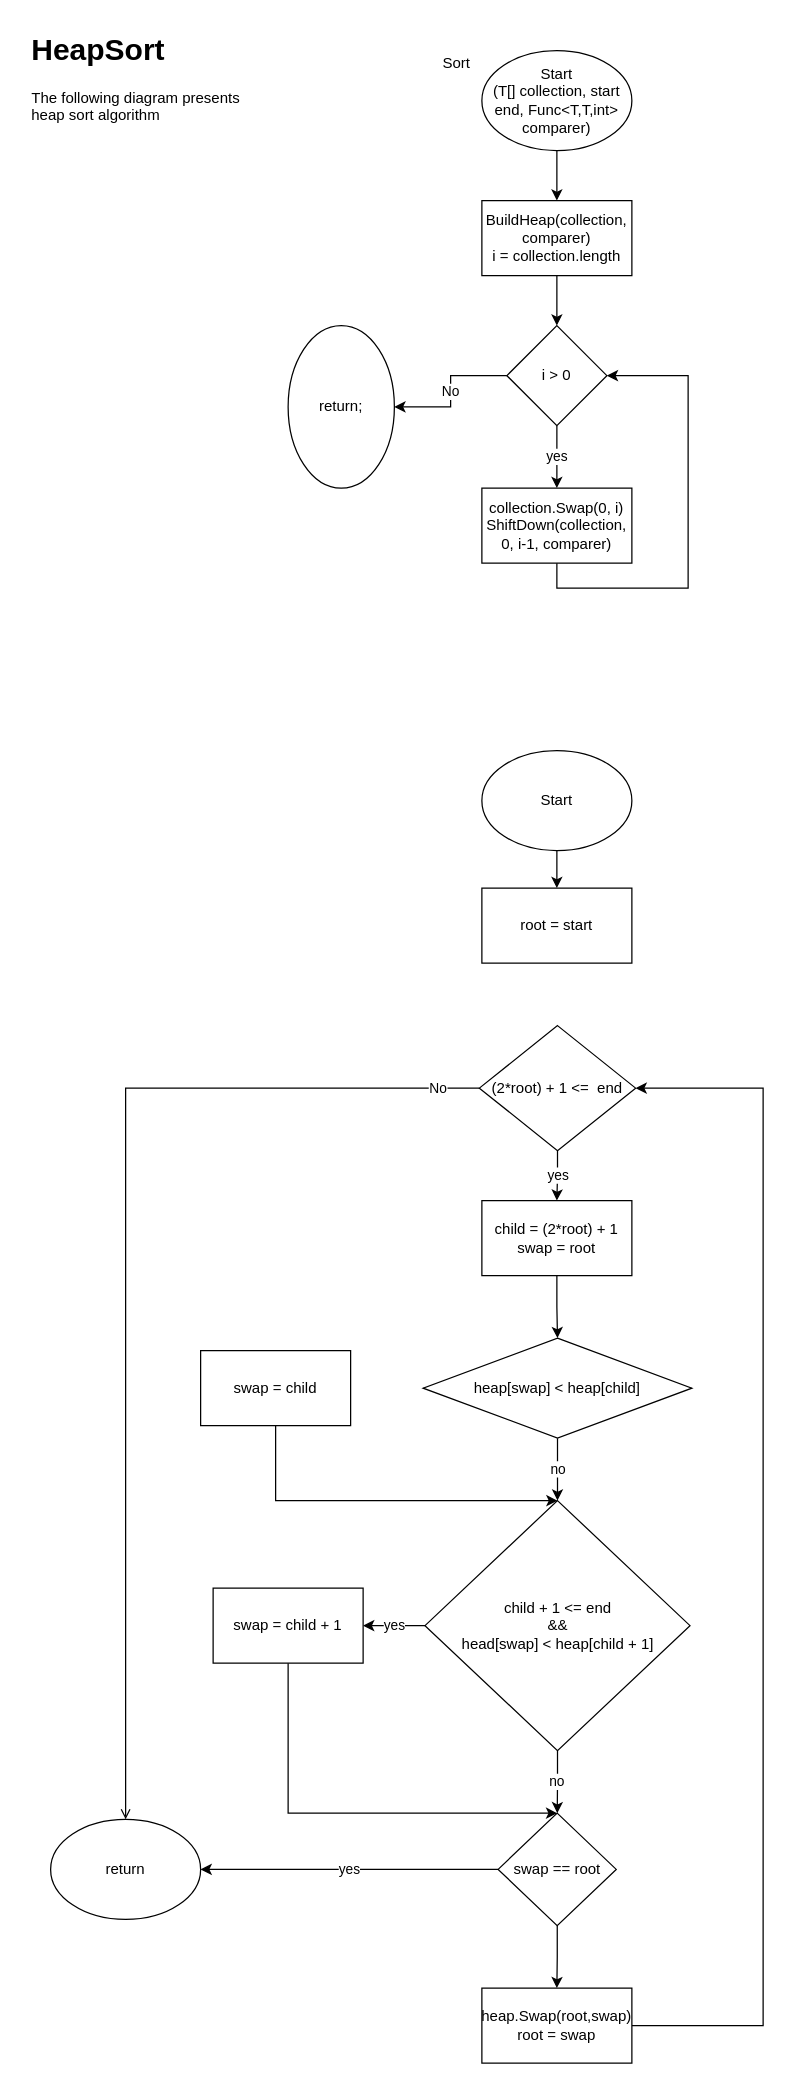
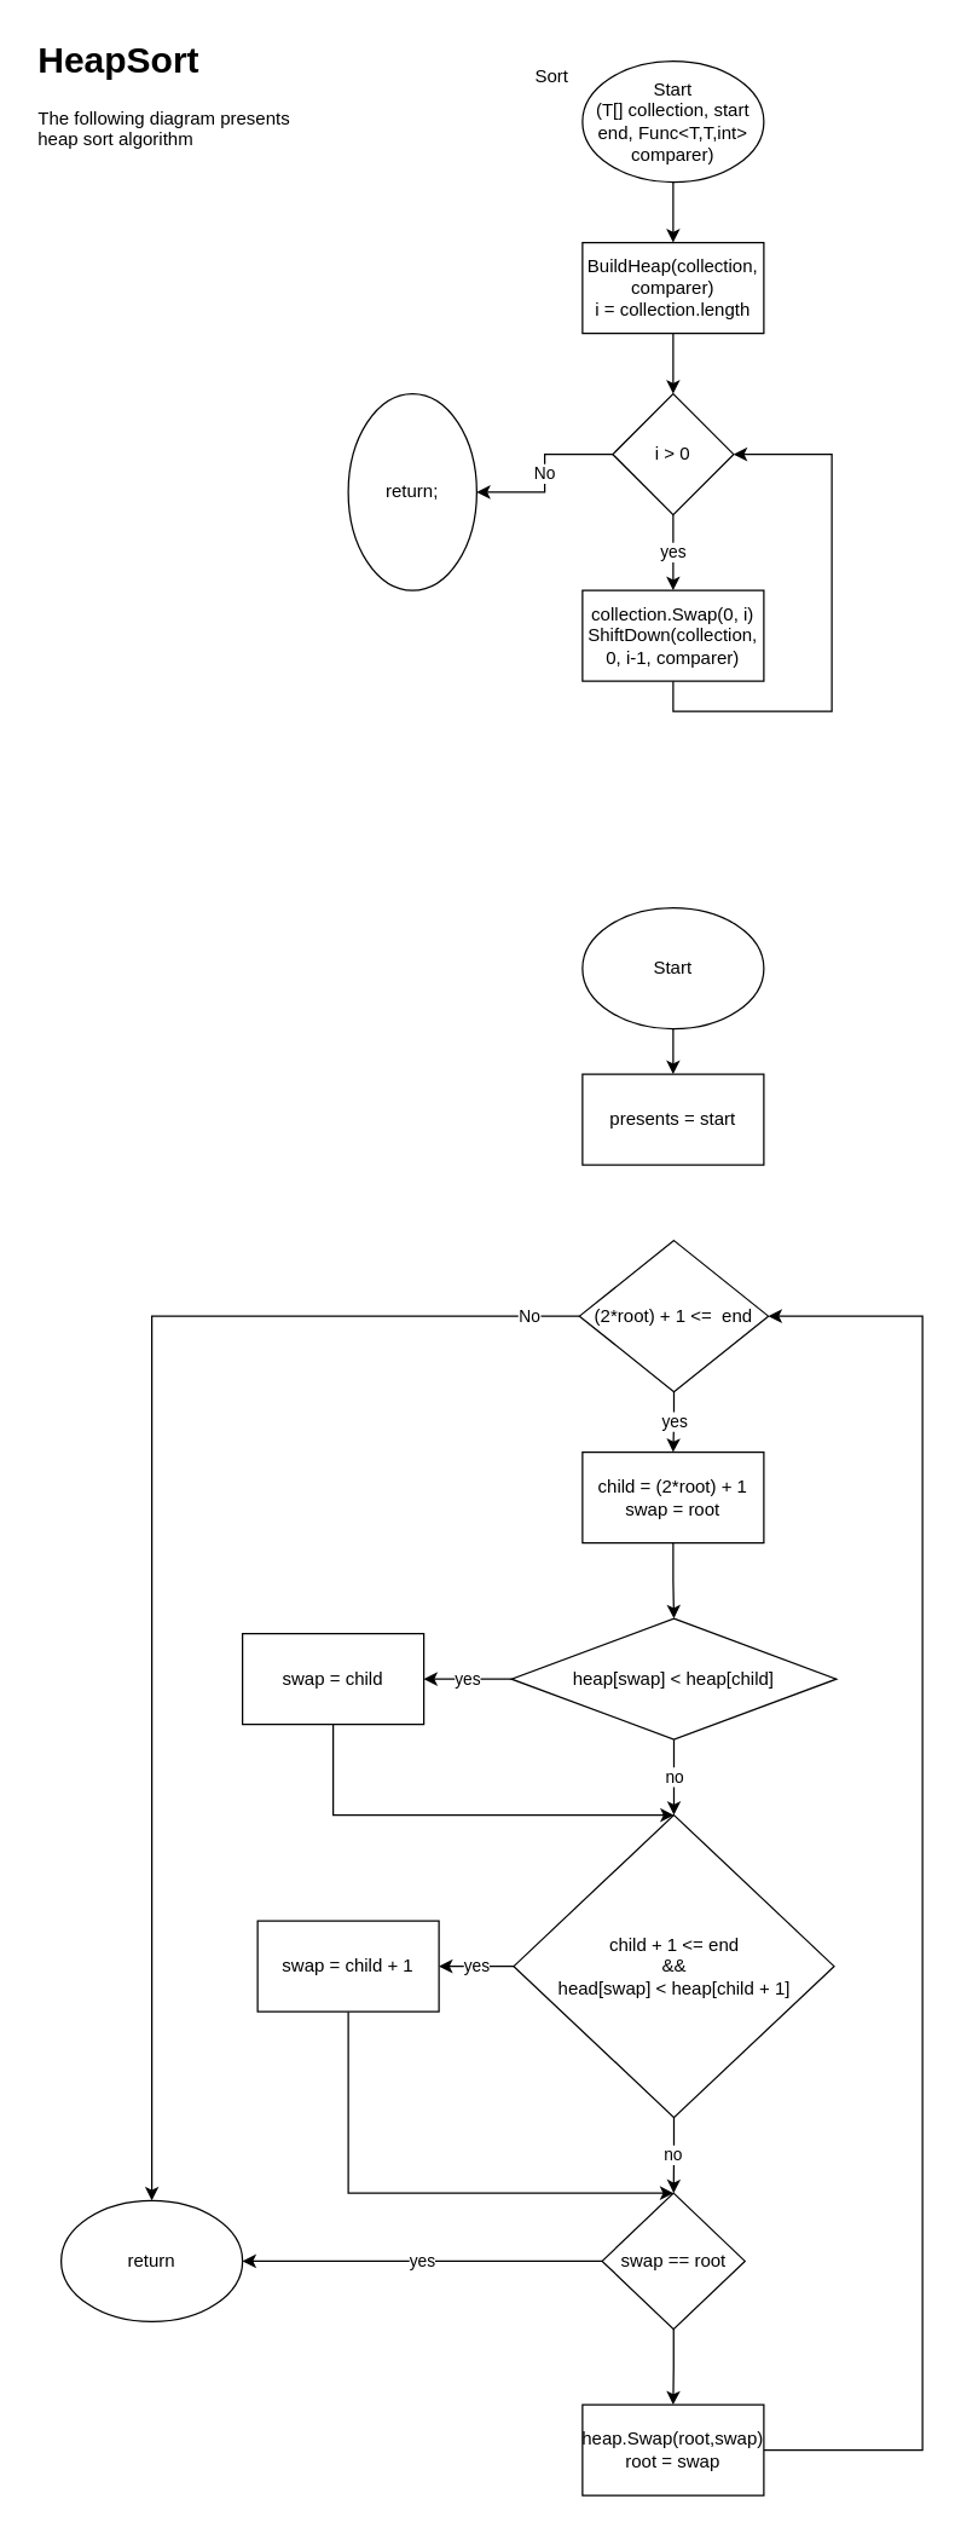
  <mxCell id="0" />
  <mxCell id="1" parent="0" />
  <mxCell id="2" value="&lt;h1&gt;HeapSort&lt;br&gt;&lt;/h1&gt;&lt;p&gt;The following diagram presents heap sort algorithm&lt;br&gt;&lt;/p&gt;" style="text;html=1;strokeColor=none;fillColor=none;spacing=5;spacingTop=-20;whiteSpace=wrap;overflow=hidden;rounded=0;" vertex="1" parent="1"><mxGeometry y="20" width="190" height="120" as="geometry" x="20" /></mxCell>
  <mxCell id="3" value="" style="edgeStyle=orthogonalEdgeStyle;rounded=0;orthogonalLoop=1;jettySize=auto;html=1;" edge="1" parent="1" source="4" target="7"><mxGeometry relative="1" as="geometry" /></mxCell>
  <mxCell id="4" value="&lt;div&gt;Start&lt;/div&gt;&lt;div&gt;(T[] collection, start end, Func&amp;lt;T,T,int&amp;gt; comparer)&lt;br&gt;&lt;/div&gt;" style="ellipse;whiteSpace=wrap;html=1;" vertex="1" parent="1"><mxGeometry x="385" y="40" width="120" height="80" as="geometry" /></mxCell>
  <mxCell id="5" value="Sort" style="text;html=1;strokeColor=none;fillColor=none;align=center;verticalAlign=middle;whiteSpace=wrap;rounded=0;" vertex="1" parent="1"><mxGeometry x="345" y="40" width="40" height="20" as="geometry" /></mxCell>
  <mxCell id="6" value="" style="edgeStyle=orthogonalEdgeStyle;rounded=0;orthogonalLoop=1;jettySize=auto;html=1;" edge="1" parent="1" source="7" target="10"><mxGeometry relative="1" as="geometry" /></mxCell>
  <mxCell id="7" value="&lt;div&gt;BuildHeap(collection, comparer)&lt;/div&gt;&lt;div&gt;i = collection.length&lt;br&gt;&lt;/div&gt;" style="rounded=0;whiteSpace=wrap;html=1;" vertex="1" parent="1"><mxGeometry x="385" y="160" width="120" height="60" as="geometry" /></mxCell>
  <mxCell id="8" value="yes" style="edgeStyle=orthogonalEdgeStyle;rounded=0;orthogonalLoop=1;jettySize=auto;html=1;" edge="1" parent="1" source="10" target="12"><mxGeometry relative="1" as="geometry" /></mxCell>
  <mxCell id="9" value="No" style="edgeStyle=orthogonalEdgeStyle;rounded=0;orthogonalLoop=1;jettySize=auto;html=1;" edge="1" parent="1" source="10" target="13"><mxGeometry relative="1" as="geometry" /></mxCell>
  <mxCell id="10" value="i &amp;gt; 0" style="rhombus;whiteSpace=wrap;html=1;" vertex="1" parent="1"><mxGeometry x="405" y="260" width="80" height="80" as="geometry" /></mxCell>
  <mxCell id="11" style="edgeStyle=orthogonalEdgeStyle;rounded=0;orthogonalLoop=1;jettySize=auto;html=1;exitX=0.5;exitY=1;exitDx=0;exitDy=0;entryX=1;entryY=0.5;entryDx=0;entryDy=0;" edge="1" parent="1" source="12" target="10"><mxGeometry relative="1" as="geometry"><Array as="points"><mxPoint x="445" y="470" /><mxPoint x="550" y="470" /><mxPoint x="550" y="300" /></Array></mxGeometry></mxCell>
  <mxCell id="12" value="&lt;div&gt;collection.Swap(0, i)&lt;/div&gt;ShiftDown(collection, 0, i-1, comparer)" style="rounded=0;whiteSpace=wrap;html=1;" vertex="1" parent="1"><mxGeometry x="385" y="390" width="120" height="60" as="geometry" /></mxCell>
  <mxCell id="13" value="return;" style="ellipse;whiteSpace=wrap;html=1;" vertex="1" parent="1"><mxGeometry x="230" y="260" width="85" height="130" as="geometry" /></mxCell>
  <mxCell id="14" value="" style="edgeStyle=orthogonalEdgeStyle;rounded=0;orthogonalLoop=1;jettySize=auto;html=1;" edge="1" parent="1" source="15" target="16"><mxGeometry relative="1" as="geometry" /></mxCell>
  <mxCell id="15" value="Start" style="ellipse;whiteSpace=wrap;html=1;" vertex="1" parent="1"><mxGeometry x="385" y="600" width="120" height="80" as="geometry" /></mxCell>
- <mxCell id="16" value="root = start" style="rounded=0;whiteSpace=wrap;html=1;" vertex="1" parent="1"><mxGeometry x="385" y="710" width="120" height="60" as="geometry" /></mxCell>
+ <mxCell id="16" value="presents = start" style="rounded=0;whiteSpace=wrap;html=1;" vertex="1" parent="1"><mxGeometry x="385" y="710" width="120" height="60" as="geometry" /></mxCell>
  <mxCell id="17" value="yes" style="edgeStyle=orthogonalEdgeStyle;rounded=0;orthogonalLoop=1;jettySize=auto;html=1;" edge="1" parent="1" source="19" target="22"><mxGeometry relative="1" as="geometry" /></mxCell>
- <mxCell id="18" value="No" style="edgeStyle=orthogonalEdgeStyle;rounded=0;orthogonalLoop=1;jettySize=auto;html=1;exitX=0;exitY=0.5;exitDx=0;exitDy=0;entryX=0.5;entryY=0;entryDx=0;entryDy=0;endArrow=open;" edge="1" parent="1" source="19" target="36"><mxGeometry x="-0.924" relative="1" as="geometry"><mxPoint as="offset" /></mxGeometry></mxCell>
+ <mxCell id="18" value="No" style="edgeStyle=orthogonalEdgeStyle;rounded=0;orthogonalLoop=1;jettySize=auto;html=1;exitX=0;exitY=0.5;exitDx=0;exitDy=0;entryX=0.5;entryY=0;entryDx=0;entryDy=0;" edge="1" parent="1" source="19" target="36"><mxGeometry x="-0.924" relative="1" as="geometry"><mxPoint as="offset" /></mxGeometry></mxCell>
  <mxCell id="19" value="(2*root) + 1 &amp;lt;=&amp;nbsp; end" style="rhombus;whiteSpace=wrap;html=1;" vertex="1" parent="1"><mxGeometry x="383" y="820" width="125" height="100" as="geometry" /></mxCell>
  <mxCell id="20" style="edgeStyle=orthogonalEdgeStyle;rounded=0;orthogonalLoop=1;jettySize=auto;html=1;exitX=0.5;exitY=1;exitDx=0;exitDy=0;" edge="1" parent="1" source="19" target="19"><mxGeometry relative="1" as="geometry" /></mxCell>
  <mxCell id="21" value="" style="edgeStyle=orthogonalEdgeStyle;rounded=0;orthogonalLoop=1;jettySize=auto;html=1;" edge="1" parent="1" source="22" target="25"><mxGeometry relative="1" as="geometry" /></mxCell>
  <mxCell id="22" value="&lt;div&gt;child = (2*root) + 1&lt;/div&gt;&lt;div&gt;swap = root&lt;br&gt;&lt;/div&gt;" style="rounded=0;whiteSpace=wrap;html=1;" vertex="1" parent="1"><mxGeometry x="385" y="960" width="120" height="60" as="geometry" /></mxCell>
+ <mxCell id="23" value="yes" style="edgeStyle=orthogonalEdgeStyle;rounded=0;orthogonalLoop=1;jettySize=auto;html=1;" edge="1" parent="1" source="25" target="27"><mxGeometry relative="1" as="geometry" /></mxCell>
  <mxCell id="24" value="no" style="edgeStyle=orthogonalEdgeStyle;rounded=0;orthogonalLoop=1;jettySize=auto;html=1;" edge="1" parent="1" source="25" target="30"><mxGeometry relative="1" as="geometry" /></mxCell>
  <mxCell id="25" value="heap[swap] &amp;lt; heap[child]" style="rhombus;whiteSpace=wrap;html=1;" vertex="1" parent="1"><mxGeometry x="338" y="1070" width="215" height="80" as="geometry" /></mxCell>
  <mxCell id="26" style="edgeStyle=orthogonalEdgeStyle;rounded=0;orthogonalLoop=1;jettySize=auto;html=1;exitX=0.5;exitY=1;exitDx=0;exitDy=0;" edge="1" parent="1" source="27" target="30"><mxGeometry relative="1" as="geometry"><Array as="points"><mxPoint x="220" y="1200" /></Array></mxGeometry></mxCell>
  <mxCell id="27" value="swap = child" style="rounded=0;whiteSpace=wrap;html=1;" vertex="1" parent="1"><mxGeometry x="160" y="1080" width="120" height="60" as="geometry" /></mxCell>
  <mxCell id="28" value="yes" style="edgeStyle=orthogonalEdgeStyle;rounded=0;orthogonalLoop=1;jettySize=auto;html=1;" edge="1" parent="1" source="30" target="32"><mxGeometry relative="1" as="geometry" /></mxCell>
  <mxCell id="29" value="no" style="edgeStyle=orthogonalEdgeStyle;rounded=0;orthogonalLoop=1;jettySize=auto;html=1;" edge="1" parent="1" source="30" target="35"><mxGeometry relative="1" as="geometry" /></mxCell>
  <mxCell id="30" value="&lt;div&gt;child + 1 &amp;lt;= end&lt;/div&gt;&lt;div&gt;&amp;amp;&amp;amp;&lt;/div&gt;&lt;div&gt;head[swap] &amp;lt; heap[child + 1]&lt;br&gt;&lt;/div&gt;" style="rhombus;whiteSpace=wrap;html=1;" vertex="1" parent="1"><mxGeometry x="339.5" y="1200" width="212" height="200" as="geometry" /></mxCell>
  <mxCell id="31" style="edgeStyle=orthogonalEdgeStyle;rounded=0;orthogonalLoop=1;jettySize=auto;html=1;exitX=0.5;exitY=1;exitDx=0;exitDy=0;entryX=0.5;entryY=0;entryDx=0;entryDy=0;" edge="1" parent="1" source="32" target="35"><mxGeometry relative="1" as="geometry"><Array as="points"><mxPoint x="230" y="1450" /></Array></mxGeometry></mxCell>
  <mxCell id="32" value="swap = child + 1" style="rounded=0;whiteSpace=wrap;html=1;" vertex="1" parent="1"><mxGeometry x="170" y="1270" width="120" height="60" as="geometry" /></mxCell>
  <mxCell id="33" value="yes" style="edgeStyle=orthogonalEdgeStyle;rounded=0;orthogonalLoop=1;jettySize=auto;html=1;" edge="1" parent="1" source="35" target="36"><mxGeometry relative="1" as="geometry" /></mxCell>
  <mxCell id="34" value="" style="edgeStyle=orthogonalEdgeStyle;rounded=0;orthogonalLoop=1;jettySize=auto;html=1;" edge="1" parent="1" source="35" target="38"><mxGeometry relative="1" as="geometry" /></mxCell>
  <mxCell id="35" value="swap == root" style="rhombus;whiteSpace=wrap;html=1;" vertex="1" parent="1"><mxGeometry x="398" y="1450" width="94.5" height="90" as="geometry" /></mxCell>
  <mxCell id="36" value="return" style="ellipse;whiteSpace=wrap;html=1;" vertex="1" parent="1"><mxGeometry x="40" y="1455" width="120" height="80" as="geometry" /></mxCell>
  <mxCell id="37" style="edgeStyle=orthogonalEdgeStyle;rounded=0;orthogonalLoop=1;jettySize=auto;html=1;exitX=1;exitY=0.5;exitDx=0;exitDy=0;entryX=1;entryY=0.5;entryDx=0;entryDy=0;" edge="1" parent="1" source="38" target="19"><mxGeometry relative="1" as="geometry"><Array as="points"><mxPoint x="610" y="1620" /><mxPoint x="610" y="870" /></Array></mxGeometry></mxCell>
  <mxCell id="38" value="&lt;div&gt;heap.Swap(root,swap)&lt;/div&gt;&lt;div&gt;root = swap&lt;br&gt;&lt;/div&gt;" style="rounded=0;whiteSpace=wrap;html=1;" vertex="1" parent="1"><mxGeometry x="385" y="1590" width="120" height="60" as="geometry" /></mxCell>
